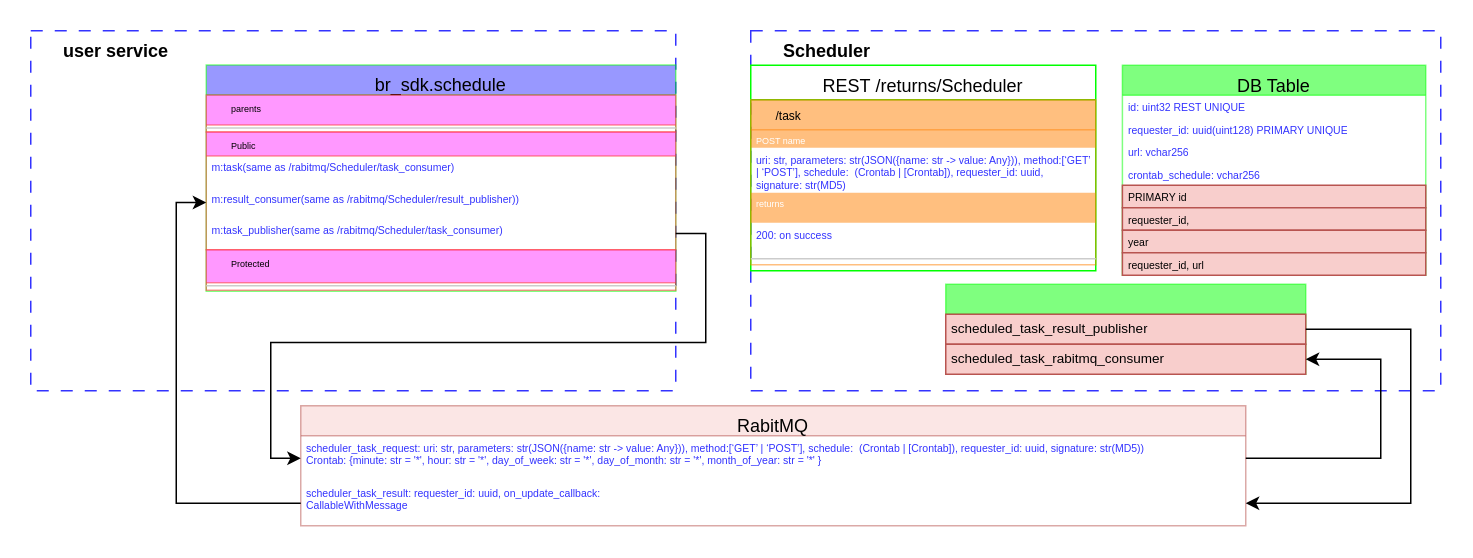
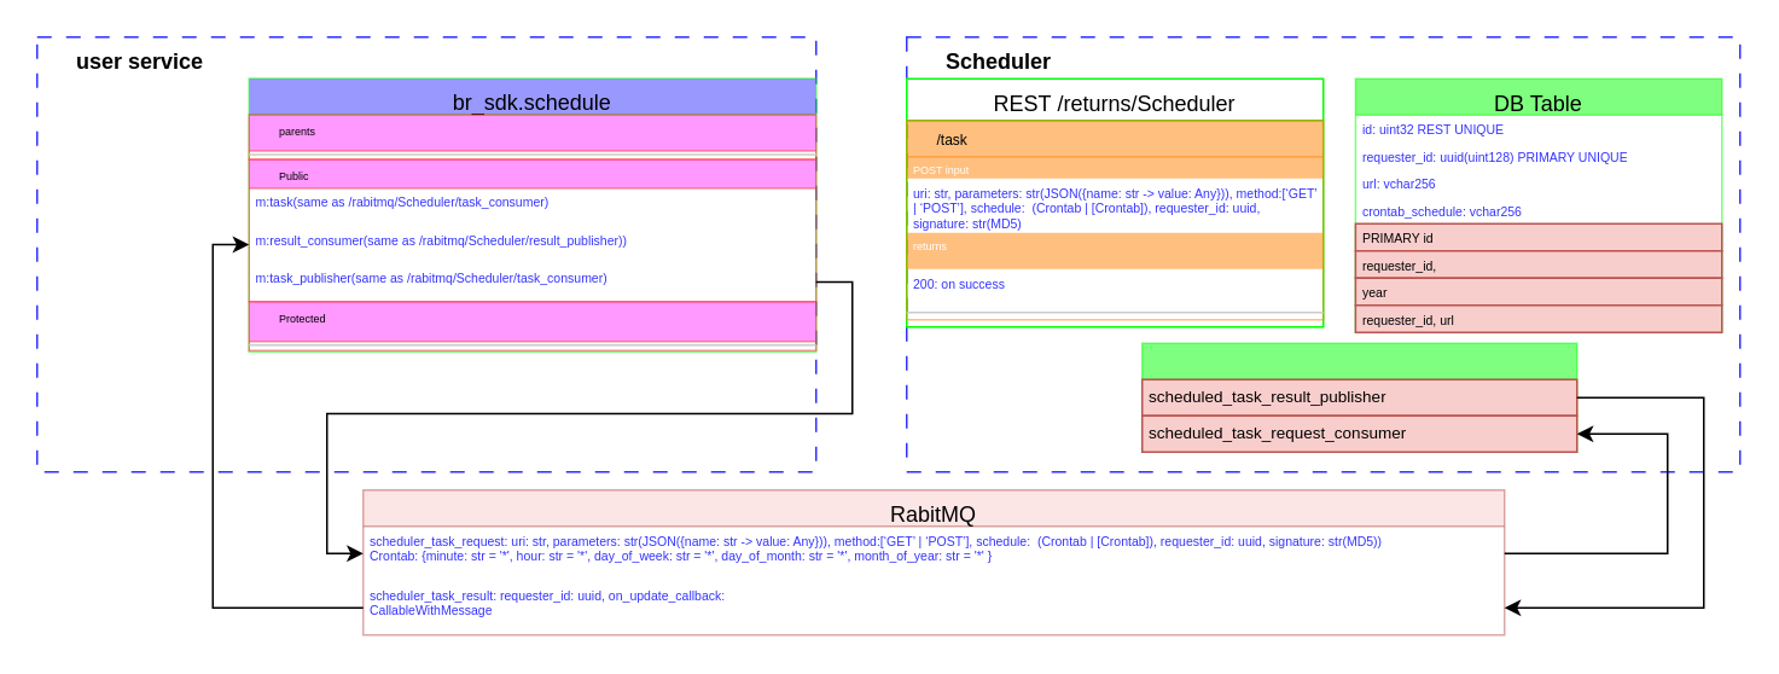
  <mxCell id="0" />
  <mxCell id="1" parent="0" />
  <mxCell id="2" value="&lt;span style=&quot;text-wrap: nowrap; font-size: 12px;&quot;&gt;&lt;font style=&quot;font-size: 12px;&quot;&gt;Scheduler&lt;/font&gt;&lt;/span&gt;" style="rounded=0;whiteSpace=wrap;html=1;verticalAlign=top;align=left;fillColor=none;dashed=1;dashPattern=8 8;strokeColor=#3333FF;strokeWidth=1;perimeterSpacing=0;fontSize=12;spacingLeft=20;fontStyle=1;container=1;" vertex="1" parent="1"><mxGeometry x="500" y="20" width="460" height="240" as="geometry"><mxRectangle x="-3850" y="-800" width="210" height="70" as="alternateBounds" /></mxGeometry></mxCell>
  <mxCell id="3" value="REST /returns/Scheduler" style="swimlane;fontStyle=0;align=center;verticalAlign=top;childLayout=stackLayout;horizontal=1;startSize=23;horizontalStack=0;resizeParent=1;resizeLast=0;collapsible=1;marginBottom=0;rounded=0;shadow=0;strokeWidth=1;strokeColor=#00FF00;fontSize=12;" vertex="1" parent="2"><mxGeometry y="23" width="230" height="137" as="geometry"><mxRectangle x="-2560" y="-2160" width="240" height="20" as="alternateBounds" /></mxGeometry></mxCell>
  <mxCell id="4" value="/task" style="swimlane;fontStyle=0;align=left;verticalAlign=top;childLayout=stackLayout;horizontal=1;startSize=20;horizontalStack=0;resizeParent=1;resizeLast=0;collapsible=1;marginBottom=0;rounded=0;shadow=0;strokeWidth=1;strokeColor=#FF8000;container=0;spacingTop=0;spacingLeft=15;fillColor=#FF8000;opacity=50;fontSize=8;" vertex="1" parent="3"><mxGeometry y="23" width="230" height="110" as="geometry"><mxRectangle x="-2560" y="-2460" width="230" height="20" as="alternateBounds" /></mxGeometry></mxCell>
- <mxCell id="5" value="POST name" style="text;align=left;verticalAlign=top;spacingLeft=4;spacingRight=4;overflow=hidden;rotatable=0;points=[[0,0.5],[1,0.5]];portConstraint=eastwest;rounded=0;shadow=0;html=0;spacing=0;spacingBottom=2;fontColor=#FFFFFF;whiteSpace=wrap;labelBackgroundColor=none;fillColor=#FF8000;opacity=50;fontSize=6;" vertex="1" parent="4"><mxGeometry y="20" width="230" height="12" as="geometry" /></mxCell>
+ <mxCell id="5" value="POST input" style="text;align=left;verticalAlign=top;spacingLeft=4;spacingRight=4;overflow=hidden;rotatable=0;points=[[0,0.5],[1,0.5]];portConstraint=eastwest;rounded=0;shadow=0;html=0;spacing=0;spacingBottom=2;fontColor=#FFFFFF;whiteSpace=wrap;labelBackgroundColor=none;fillColor=#FF8000;opacity=50;fontSize=6;" vertex="1" parent="4"><mxGeometry y="20" width="230" height="12" as="geometry" /></mxCell>
  <mxCell id="6" value="uri: str, parameters: str(JSON({name: str -&gt; value: Any})), method:[‘GET’ | ‘POST’], schedule:  (Crontab | [Crontab]), requester_id: uuid, signature: str(MD5)" style="text;align=left;verticalAlign=top;spacingLeft=4;spacingRight=4;overflow=hidden;rotatable=0;points=[[0,0.5],[1,0.5]];portConstraint=eastwest;rounded=0;shadow=0;html=0;spacing=0;spacingBottom=2;fontColor=#3333FF;fixedWidth=1;whiteSpace=wrap;fontSize=7;" vertex="1" parent="4"><mxGeometry y="32" width="230" height="30" as="geometry" /></mxCell>
  <mxCell id="7" value="returns" style="text;align=left;verticalAlign=top;spacingLeft=4;spacingRight=4;overflow=hidden;rotatable=0;points=[[0,0.5],[1,0.5]];portConstraint=eastwest;rounded=0;shadow=0;html=0;spacing=0;spacingBottom=2;fontColor=#FFFFFF;whiteSpace=wrap;labelBackgroundColor=none;fillColor=#FF8000;opacity=50;fontSize=6;" vertex="1" parent="4"><mxGeometry y="62" width="230" height="20" as="geometry" /></mxCell>
  <mxCell id="8" value="200: on success" style="text;align=left;verticalAlign=top;spacingLeft=4;spacingRight=4;overflow=hidden;rotatable=0;points=[[0,0.5],[1,0.5]];portConstraint=eastwest;rounded=0;shadow=0;html=0;spacing=0;spacingBottom=2;fontColor=#3333FF;fixedWidth=1;whiteSpace=wrap;fontSize=7;" vertex="1" parent="4"><mxGeometry y="82" width="230" height="20" as="geometry" /></mxCell>
  <mxCell id="9" value="" style="line;html=1;strokeWidth=1;align=left;verticalAlign=middle;spacingTop=-1;spacingLeft=3;spacingRight=3;rotatable=0;labelPosition=right;points=[];portConstraint=eastwest;fontColor=#CCCCCC;strokeColor=#CCCCCC;" vertex="1" parent="4"><mxGeometry y="102" width="230" height="8" as="geometry" /></mxCell>
  <mxCell id="10" value="DB Table" style="swimlane;fontStyle=0;align=center;verticalAlign=top;childLayout=stackLayout;horizontal=1;startSize=20;horizontalStack=0;resizeParent=1;resizeLast=0;collapsible=1;marginBottom=0;rounded=0;shadow=0;strokeWidth=1;strokeColor=#00FF00;fontSize=12;fillColor=#00FF00;opacity=50;" vertex="1" parent="2"><mxGeometry x="247.77" y="23" width="202.23" height="140" as="geometry"><mxRectangle x="-2560" y="-2320" width="240" height="26" as="alternateBounds" /></mxGeometry></mxCell>
  <mxCell id="11" value="id: uint32 REST UNIQUE" style="text;align=left;verticalAlign=top;spacingLeft=4;spacingRight=4;overflow=hidden;rotatable=0;points=[[0,0.5],[1,0.5]];portConstraint=eastwest;rounded=0;shadow=0;html=0;spacing=0;spacingBottom=2;fontColor=#3333FF;fixedWidth=1;whiteSpace=wrap;fontSize=7;" vertex="1" parent="10"><mxGeometry y="20" width="202.23" height="15" as="geometry" /></mxCell>
  <mxCell id="12" value="requester_id: uuid(uint128) PRIMARY UNIQUE" style="text;align=left;verticalAlign=top;spacingLeft=4;spacingRight=4;overflow=hidden;rotatable=0;points=[[0,0.5],[1,0.5]];portConstraint=eastwest;rounded=0;shadow=0;html=0;spacing=0;spacingBottom=2;fontColor=#3333FF;fixedWidth=1;whiteSpace=wrap;fontSize=7;" vertex="1" parent="10"><mxGeometry y="35" width="202.23" height="15" as="geometry" /></mxCell>
  <mxCell id="13" value="url: vchar256" style="text;align=left;verticalAlign=top;spacingLeft=4;spacingRight=4;overflow=hidden;rotatable=0;points=[[0,0.5],[1,0.5]];portConstraint=eastwest;rounded=0;shadow=0;html=0;spacing=0;spacingBottom=2;fontColor=#3333FF;fixedWidth=1;whiteSpace=wrap;fontSize=7;" vertex="1" parent="10"><mxGeometry y="50" width="202.23" height="15" as="geometry" /></mxCell>
  <mxCell id="14" value="crontab_schedule: vchar256" style="text;align=left;verticalAlign=top;spacingLeft=4;spacingRight=4;overflow=hidden;rotatable=0;points=[[0,0.5],[1,0.5]];portConstraint=eastwest;rounded=0;shadow=0;html=0;spacing=0;spacingBottom=2;fontColor=#3333FF;fixedWidth=1;whiteSpace=wrap;fontSize=7;" vertex="1" parent="10"><mxGeometry y="65" width="202.23" height="15" as="geometry" /></mxCell>
  <mxCell id="15" value="PRIMARY id" style="text;align=left;verticalAlign=top;spacingLeft=4;spacingRight=4;overflow=hidden;rotatable=0;points=[[0,0.5],[1,0.5]];portConstraint=eastwest;rounded=0;shadow=0;html=0;spacing=0;spacingBottom=2;fixedWidth=1;whiteSpace=wrap;fillColor=#f8cecc;strokeColor=#b85450;fontSize=7;" vertex="1" parent="10"><mxGeometry y="80" width="202.23" height="15" as="geometry" /></mxCell>
  <mxCell id="16" value="requester_id, " style="text;align=left;verticalAlign=top;spacingLeft=4;spacingRight=4;overflow=hidden;rotatable=0;points=[[0,0.5],[1,0.5]];portConstraint=eastwest;rounded=0;shadow=0;html=0;spacing=0;spacingBottom=2;fixedWidth=1;whiteSpace=wrap;fillColor=#f8cecc;strokeColor=#b85450;fontSize=7;" vertex="1" parent="10"><mxGeometry y="95" width="202.23" height="15" as="geometry" /></mxCell>
  <mxCell id="17" value="year" style="text;align=left;verticalAlign=top;spacingLeft=4;spacingRight=4;overflow=hidden;rotatable=0;points=[[0,0.5],[1,0.5]];portConstraint=eastwest;rounded=0;shadow=0;html=0;spacing=0;spacingBottom=2;fixedWidth=1;whiteSpace=wrap;fillColor=#f8cecc;strokeColor=#b85450;fontSize=7;" vertex="1" parent="10"><mxGeometry y="110" width="202.23" height="15" as="geometry" /></mxCell>
  <mxCell id="18" value="requester_id, url" style="text;align=left;verticalAlign=top;spacingLeft=4;spacingRight=4;overflow=hidden;rotatable=0;points=[[0,0.5],[1,0.5]];portConstraint=eastwest;rounded=0;shadow=0;html=0;spacing=0;spacingBottom=2;fixedWidth=1;whiteSpace=wrap;fillColor=#f8cecc;strokeColor=#b85450;fontSize=7;" vertex="1" parent="10"><mxGeometry y="125" width="202.23" height="15" as="geometry" /></mxCell>
  <mxCell id="19" value="" style="swimlane;fontStyle=0;align=center;verticalAlign=top;childLayout=stackLayout;horizontal=1;startSize=20;horizontalStack=0;resizeParent=1;resizeLast=0;collapsible=1;marginBottom=0;rounded=0;shadow=0;strokeWidth=1;strokeColor=#00FF00;fontSize=12;fillColor=#00FF00;opacity=50;" vertex="1" parent="2"><mxGeometry x="130" y="169" width="240" height="60" as="geometry"><mxRectangle x="-2560" y="-2320" width="240" height="26" as="alternateBounds" /></mxGeometry></mxCell>
  <mxCell id="20" value="scheduled_task_result_publisher" style="text;align=left;verticalAlign=top;spacingLeft=4;spacingRight=4;overflow=hidden;rotatable=0;points=[[0,0.5],[1,0.5]];portConstraint=eastwest;rounded=0;shadow=0;html=0;spacing=0;spacingBottom=2;fixedWidth=1;whiteSpace=wrap;fillColor=#f8cecc;strokeColor=#b85450;fontSize=9;" vertex="1" parent="19"><mxGeometry y="20" width="240" height="20" as="geometry" /></mxCell>
- <mxCell id="21" value="scheduled_task_rabitmq_consumer" style="text;align=left;verticalAlign=top;spacingLeft=4;spacingRight=4;overflow=hidden;rotatable=0;points=[[0,0.5],[1,0.5]];portConstraint=eastwest;rounded=0;shadow=0;html=0;spacing=0;spacingBottom=2;fixedWidth=1;whiteSpace=wrap;fillColor=#f8cecc;strokeColor=#b85450;fontSize=9;" vertex="1" parent="19"><mxGeometry y="40" width="240" height="20" as="geometry" /></mxCell>
+ <mxCell id="21" value="scheduled_task_request_consumer" style="text;align=left;verticalAlign=top;spacingLeft=4;spacingRight=4;overflow=hidden;rotatable=0;points=[[0,0.5],[1,0.5]];portConstraint=eastwest;rounded=0;shadow=0;html=0;spacing=0;spacingBottom=2;fixedWidth=1;whiteSpace=wrap;fillColor=#f8cecc;strokeColor=#b85450;fontSize=9;" vertex="1" parent="19"><mxGeometry y="40" width="240" height="20" as="geometry" /></mxCell>
  <mxCell id="22" value="&lt;span style=&quot;text-wrap: nowrap; font-size: 12px;&quot;&gt;&lt;font style=&quot;font-size: 12px;&quot;&gt;user service&lt;/font&gt;&lt;/span&gt;" style="rounded=0;whiteSpace=wrap;html=1;verticalAlign=top;align=left;fillColor=none;dashed=1;dashPattern=8 8;strokeColor=#3333FF;strokeWidth=1;perimeterSpacing=0;fontSize=12;spacingLeft=20;fontStyle=1;container=1;" vertex="1" parent="1"><mxGeometry x="20" y="20" width="430" height="240" as="geometry"><mxRectangle x="80" y="110" width="210" height="70" as="alternateBounds" /></mxGeometry></mxCell>
  <mxCell id="23" value="br_sdk.schedule" style="swimlane;fontStyle=0;align=center;verticalAlign=top;childLayout=stackLayout;horizontal=1;startSize=20;horizontalStack=0;resizeParent=1;resizeLast=0;collapsible=1;marginBottom=0;rounded=0;shadow=0;strokeWidth=1;strokeColor=#00FF00;fontSize=12;fillColor=#3333FF;opacity=50;" vertex="1" parent="22"><mxGeometry x="117" y="22.759" width="313" height="150.902" as="geometry"><mxRectangle x="-2560" y="-1920" width="160" height="20" as="alternateBounds" /></mxGeometry></mxCell>
  <mxCell id="24" value="parents" style="swimlane;fontStyle=0;align=left;verticalAlign=top;childLayout=stackLayout;horizontal=1;startSize=20;horizontalStack=0;resizeParent=1;resizeLast=0;collapsible=1;marginBottom=0;rounded=0;shadow=0;strokeWidth=1;strokeColor=#FF3333;container=0;spacingTop=0;spacingLeft=15;fillColor=#FF33FF;opacity=50;fontSize=6;" vertex="1" parent="23"><mxGeometry y="20" width="313" height="24.695" as="geometry"><mxRectangle y="80" width="540" height="26" as="alternateBounds" /></mxGeometry></mxCell>
  <mxCell id="25" value="" style="line;html=1;strokeWidth=1;align=left;verticalAlign=middle;spacingTop=-1;spacingLeft=3;spacingRight=3;rotatable=0;labelPosition=right;points=[];portConstraint=eastwest;fontColor=#CCCCCC;strokeColor=#CCCCCC;" vertex="1" parent="24"><mxGeometry y="20" width="313" height="4.006" as="geometry" /></mxCell>
  <mxCell id="26" value="Public" style="swimlane;fontStyle=0;align=left;verticalAlign=top;childLayout=stackLayout;horizontal=1;startSize=16;horizontalStack=0;resizeParent=1;resizeLast=0;collapsible=1;marginBottom=0;rounded=0;shadow=0;strokeWidth=1;strokeColor=#FF3333;container=0;spacingTop=0;spacingLeft=15;fillColor=#FF33FF;opacity=50;fontSize=6;" vertex="1" parent="23"><mxGeometry y="44.695" width="313" height="78.621" as="geometry"><mxRectangle x="-580" y="-310" width="540" height="26" as="alternateBounds" /></mxGeometry></mxCell>
  <mxCell id="27" value="m:task(same as /rabitmq/Scheduler/task_consumer)" style="text;align=left;verticalAlign=top;spacingLeft=4;spacingRight=4;overflow=hidden;rotatable=0;points=[[0,0.5],[1,0.5]];portConstraint=eastwest;rounded=0;shadow=0;html=0;spacing=0;spacingBottom=2;fontColor=#3333FF;fixedWidth=1;whiteSpace=wrap;fontSize=7;" vertex="1" parent="26"><mxGeometry y="16" width="313" height="20.69" as="geometry" /></mxCell>
  <mxCell id="28" value="m:result_consumer(same as /rabitmq/Scheduler/result_publisher))" style="text;align=left;verticalAlign=top;spacingLeft=4;spacingRight=4;overflow=hidden;rotatable=0;points=[[0,0.5],[1,0.5]];portConstraint=eastwest;rounded=0;shadow=0;html=0;spacing=0;spacingBottom=2;fontColor=#3333FF;fixedWidth=1;whiteSpace=wrap;fontSize=7;" vertex="1" parent="26"><mxGeometry y="36.69" width="313" height="20.69" as="geometry" /></mxCell>
  <mxCell id="29" value="m:task_publisher(same as /rabitmq/Scheduler/task_consumer)" style="text;align=left;verticalAlign=top;spacingLeft=4;spacingRight=4;overflow=hidden;rotatable=0;points=[[0,0.5],[1,0.5]];portConstraint=eastwest;rounded=0;shadow=0;html=0;spacing=0;spacingBottom=2;fontColor=#3333FF;fixedWidth=1;whiteSpace=wrap;fontSize=7;" vertex="1" parent="26"><mxGeometry y="57.379" width="313" height="20.69" as="geometry" /></mxCell>
  <mxCell id="30" value="Protected" style="swimlane;fontStyle=0;align=left;verticalAlign=top;childLayout=stackLayout;horizontal=1;startSize=22;horizontalStack=0;resizeParent=1;resizeLast=0;collapsible=1;marginBottom=0;rounded=0;shadow=0;strokeWidth=1;strokeColor=#FF3333;container=0;spacingTop=0;spacingLeft=15;fillColor=#FF33FF;opacity=50;fontSize=6;" vertex="1" parent="23"><mxGeometry y="123.316" width="313" height="26.897" as="geometry"><mxRectangle x="-580" y="-310" width="540" height="26" as="alternateBounds" /></mxGeometry></mxCell>
  <mxCell id="31" value="" style="line;html=1;strokeWidth=1;align=left;verticalAlign=middle;spacingTop=-1;spacingLeft=3;spacingRight=3;rotatable=0;labelPosition=right;points=[];portConstraint=eastwest;fontColor=#CCCCCC;strokeColor=#CCCCCC;" vertex="1" parent="30"><mxGeometry y="22" width="313" height="4.006" as="geometry" /></mxCell>
  <mxCell id="32" value="RabitMQ" style="swimlane;fontStyle=0;align=center;verticalAlign=top;childLayout=stackLayout;horizontal=1;startSize=20;horizontalStack=0;resizeParent=1;resizeLast=0;collapsible=1;marginBottom=0;rounded=0;shadow=0;strokeWidth=1;strokeColor=#b85450;fontSize=12;fillColor=#f8cecc;opacity=50;" vertex="1" parent="1"><mxGeometry x="200" y="270" width="630" height="80" as="geometry"><mxRectangle x="-2560" y="-1920" width="160" height="20" as="alternateBounds" /></mxGeometry></mxCell>
  <mxCell id="33" value="scheduler_task_request: uri: str, parameters: str(JSON({name: str -&gt; value: Any})), method:[‘GET’ | ‘POST’], schedule:  (Crontab | [Crontab]), requester_id: uuid, signature: str(MD5))&#10;Crontab: {minute: str = '*', hour: str = '*', day_of_week: str = '*', day_of_month: str = '*', month_of_year: str = '*' }" style="text;align=left;verticalAlign=top;spacingLeft=4;spacingRight=4;overflow=hidden;rotatable=0;points=[[0,0.5],[1,0.5]];portConstraint=eastwest;rounded=0;shadow=0;html=0;spacing=0;spacingBottom=2;fontColor=#3333FF;fixedWidth=1;whiteSpace=wrap;fontSize=7;" vertex="1" parent="32"><mxGeometry y="20" width="630" height="30" as="geometry" /></mxCell>
  <mxCell id="34" value="scheduler_task_result: requester_id: uuid, on_update_callback:&#10;CallableWithMessage" style="text;align=left;verticalAlign=top;spacingLeft=4;spacingRight=4;overflow=hidden;rotatable=0;points=[[0,0.5],[1,0.5]];portConstraint=eastwest;rounded=0;shadow=0;html=0;spacing=0;spacingBottom=2;fontColor=#3333FF;fixedWidth=1;whiteSpace=wrap;fontSize=7;" vertex="1" parent="32"><mxGeometry y="50" width="630" height="30" as="geometry" /></mxCell>
  <mxCell id="35" style="edgeStyle=orthogonalEdgeStyle;rounded=0;orthogonalLoop=1;jettySize=auto;html=1;exitX=1;exitY=0.5;exitDx=0;exitDy=0;entryX=1;entryY=0.5;entryDx=0;entryDy=0;" edge="1" parent="1" source="33" target="21"><mxGeometry relative="1" as="geometry"><Array as="points"><mxPoint x="920" y="305" /><mxPoint x="920" y="239" /></Array></mxGeometry></mxCell>
  <mxCell id="36" style="edgeStyle=orthogonalEdgeStyle;rounded=0;orthogonalLoop=1;jettySize=auto;html=1;exitX=1;exitY=0.5;exitDx=0;exitDy=0;entryX=0;entryY=0.5;entryDx=0;entryDy=0;" edge="1" parent="1" source="29" target="33"><mxGeometry relative="1" as="geometry" /></mxCell>
  <mxCell id="37" style="edgeStyle=orthogonalEdgeStyle;rounded=0;orthogonalLoop=1;jettySize=auto;html=1;exitX=0;exitY=0.5;exitDx=0;exitDy=0;entryX=0;entryY=0.5;entryDx=0;entryDy=0;" edge="1" parent="1" source="34" target="28"><mxGeometry relative="1" as="geometry" /></mxCell>
  <mxCell id="38" style="edgeStyle=orthogonalEdgeStyle;rounded=0;orthogonalLoop=1;jettySize=auto;html=1;exitX=1;exitY=0.5;exitDx=0;exitDy=0;entryX=1;entryY=0.5;entryDx=0;entryDy=0;" edge="1" parent="1" source="20" target="34"><mxGeometry relative="1" as="geometry"><Array as="points"><mxPoint x="940" y="219" /><mxPoint x="940" y="335" /></Array></mxGeometry></mxCell>
